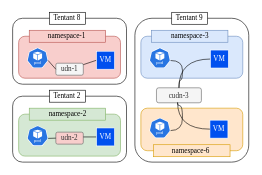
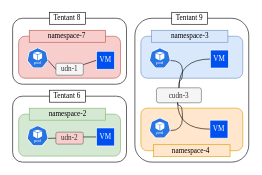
  <mxCell id="0" />
  <mxCell id="1" parent="0" />
  <mxCell id="2" value="" style="rounded=1;whiteSpace=wrap;html=1;shadow=0;fontFamily=Red Hat Text;" parent="1" vertex="1"><mxGeometry x="20" y="30" width="190" height="110" as="geometry" /></mxCell>
  <mxCell id="3" value="Tentant 8" style="text;html=1;align=center;verticalAlign=middle;whiteSpace=wrap;rounded=0;labelBackgroundColor=none;fontFamily=Red Hat Text;fillColor=default;strokeColor=default;shadow=0;" parent="1" vertex="1"><mxGeometry x="81.46" y="20" width="60" height="20" as="geometry" /></mxCell>
  <mxCell id="4" value="" style="rounded=1;whiteSpace=wrap;html=1;fillColor=#f8cecc;strokeColor=#b85450;shadow=0;fontFamily=Red Hat Text;" parent="1" vertex="1"><mxGeometry x="30" y="60" width="170" height="70" as="geometry" /></mxCell>
- <mxCell id="5" value="namespace-1&amp;nbsp;" style="text;html=1;align=center;verticalAlign=middle;whiteSpace=wrap;rounded=0;labelBackgroundColor=none;fontFamily=Red Hat Text;fillColor=#f8cecc;strokeColor=#b85450;shadow=0;" parent="1" vertex="1"><mxGeometry x="47.708" y="50" width="127.5" height="20" as="geometry" /></mxCell>
+ <mxCell id="5" value="namespace-7&amp;nbsp;" style="text;html=1;align=center;verticalAlign=middle;whiteSpace=wrap;rounded=0;labelBackgroundColor=none;fontFamily=Red Hat Text;fillColor=#f8cecc;strokeColor=#b85450;shadow=0;" parent="1" vertex="1"><mxGeometry x="47.708" y="50" width="127.5" height="20" as="geometry" /></mxCell>
  <mxCell id="6" value="udn-1" style="rounded=1;whiteSpace=wrap;html=1;fillColor=#f5f5f5;fontColor=#333333;strokeColor=#666666;fontFamily=Red Hat Text;shadow=0;" parent="1" vertex="1"><mxGeometry x="92.08" y="105" width="45.84" height="20" as="geometry" /></mxCell>
  <mxCell id="7" value="" style="edgeStyle=none;rounded=0;orthogonalLoop=1;jettySize=auto;html=1;endArrow=none;startFill=0;entryX=0;entryY=0.5;entryDx=0;entryDy=0;shadow=0;fontFamily=Red Hat Text;" parent="1" source="6" target="31" edge="1"><mxGeometry relative="1" as="geometry"><mxPoint x="155" y="100" as="targetPoint" /></mxGeometry></mxCell>
  <mxCell id="8" value="" style="aspect=fixed;html=1;dashed=0;whitespace=wrap;verticalLabelPosition=bottom;verticalAlign=top;fillColor=#2875E2;strokeColor=#ffffff;points=[[0.005,0.63,0],[0.1,0.2,0],[0.9,0.2,0],[0.5,0,0],[0.995,0.63,0],[0.72,0.99,0],[0.5,1,0],[0.28,0.99,0]];shape=mxgraph.kubernetes.icon2;kubernetesLabel=1;prIcon=pod;shadow=0;fontFamily=Red Hat Text;" parent="1" vertex="1"><mxGeometry x="44.003" y="79" width="35.42" height="34" as="geometry" /></mxCell>
  <mxCell id="9" value="" style="endArrow=none;html=1;rounded=0;exitX=0.995;exitY=0.63;exitDx=0;exitDy=0;exitPerimeter=0;startFill=0;entryX=0;entryY=0.5;entryDx=0;entryDy=0;shadow=0;fontFamily=Red Hat Text;" parent="1" source="8" target="6" edge="1"><mxGeometry width="50" height="50" relative="1" as="geometry"><mxPoint x="136.25" y="390" as="sourcePoint" /><mxPoint x="207.083" y="340" as="targetPoint" /></mxGeometry></mxCell>
  <mxCell id="10" value="" style="rounded=1;whiteSpace=wrap;html=1;shadow=0;fontFamily=Red Hat Text;" parent="1" vertex="1"><mxGeometry x="20" y="160" width="190" height="110" as="geometry" /></mxCell>
- <mxCell id="11" value="Tentant 2" style="text;html=1;align=center;verticalAlign=middle;whiteSpace=wrap;rounded=0;labelBackgroundColor=none;fontFamily=Red Hat Text;fillColor=default;strokeColor=default;shadow=0;" parent="1" vertex="1"><mxGeometry x="81.46" y="150" width="60" height="20" as="geometry" /></mxCell>
+ <mxCell id="11" value="Tentant 6" style="text;html=1;align=center;verticalAlign=middle;whiteSpace=wrap;rounded=0;labelBackgroundColor=none;fontFamily=Red Hat Text;fillColor=default;strokeColor=default;shadow=0;" parent="1" vertex="1"><mxGeometry x="81.46" y="150" width="60" height="20" as="geometry" /></mxCell>
  <mxCell id="12" value="" style="rounded=1;whiteSpace=wrap;html=1;fillColor=#d5e8d4;strokeColor=#82b366;align=left;shadow=0;fontFamily=Red Hat Text;" parent="1" vertex="1"><mxGeometry x="30" y="190" width="170" height="70" as="geometry" /></mxCell>
  <mxCell id="13" value="namespace-2" style="text;html=1;align=center;verticalAlign=middle;whiteSpace=wrap;rounded=0;labelBackgroundColor=none;fontFamily=Red Hat Text;fillColor=#d5e8d4;strokeColor=#82b366;shadow=0;" parent="1" vertex="1"><mxGeometry x="47.708" y="180" width="127.5" height="20" as="geometry" /></mxCell>
  <mxCell id="14" value="udn-2" style="rounded=1;whiteSpace=wrap;html=1;fillColor=#f8cecc;fontColor=#333333;strokeColor=#666666;fontFamily=Red Hat Text;shadow=0;" parent="1" vertex="1"><mxGeometry x="92.08" y="220" width="45.84" height="20" as="geometry" /></mxCell>
  <mxCell id="15" value="" style="edgeStyle=none;rounded=0;orthogonalLoop=1;jettySize=auto;html=1;endArrow=none;startFill=0;entryX=0;entryY=0.5;entryDx=0;entryDy=0;shadow=0;fontFamily=Red Hat Text;" parent="1" target="32" edge="1"><mxGeometry relative="1" as="geometry"><mxPoint x="138" y="228" as="sourcePoint" /><mxPoint x="160" y="228" as="targetPoint" /></mxGeometry></mxCell>
  <mxCell id="16" value="" style="aspect=fixed;html=1;dashed=0;whitespace=wrap;verticalLabelPosition=bottom;verticalAlign=top;fillColor=#2875E2;strokeColor=#ffffff;points=[[0.005,0.63,0],[0.1,0.2,0],[0.9,0.2,0],[0.5,0,0],[0.995,0.63,0],[0.72,0.99,0],[0.5,1,0],[0.28,0.99,0]];shape=mxgraph.kubernetes.icon2;kubernetesLabel=1;prIcon=pod;shadow=0;fontFamily=Red Hat Text;" parent="1" vertex="1"><mxGeometry x="44.003" y="209" width="35.42" height="34" as="geometry" /></mxCell>
  <mxCell id="17" value="" style="endArrow=none;html=1;rounded=0;exitX=0.995;exitY=0.63;exitDx=0;exitDy=0;exitPerimeter=0;startFill=0;entryX=0;entryY=0.5;entryDx=0;entryDy=0;shadow=0;fontFamily=Red Hat Text;" parent="1" source="16" target="14" edge="1"><mxGeometry width="50" height="50" relative="1" as="geometry"><mxPoint x="136.25" y="520" as="sourcePoint" /><mxPoint x="207.083" y="470" as="targetPoint" /></mxGeometry></mxCell>
  <mxCell id="18" value="" style="rounded=1;whiteSpace=wrap;html=1;shadow=0;fontFamily=Red Hat Text;" parent="1" vertex="1"><mxGeometry x="224" y="30" width="190" height="240" as="geometry" /></mxCell>
  <mxCell id="19" value="Tentant 9" style="text;html=1;align=center;verticalAlign=middle;whiteSpace=wrap;rounded=0;labelBackgroundColor=none;fontFamily=Red Hat Text;fillColor=default;strokeColor=default;shadow=0;" parent="1" vertex="1"><mxGeometry x="285.46" y="20" width="60" height="20" as="geometry" /></mxCell>
  <mxCell id="20" value="" style="rounded=1;whiteSpace=wrap;html=1;fillColor=#dae8fc;strokeColor=#6c8ebf;fontFamily=Red Hat Text;align=center;shadow=0;" parent="1" vertex="1"><mxGeometry x="234" y="60" width="170" height="70" as="geometry" /></mxCell>
  <mxCell id="21" value="namespace-3" style="text;html=1;align=center;verticalAlign=middle;whiteSpace=wrap;rounded=0;labelBackgroundColor=none;fontFamily=Red Hat Text;fillColor=#dae8fc;strokeColor=#6c8ebf;shadow=0;" parent="1" vertex="1"><mxGeometry x="251.708" y="50" width="127.5" height="20" as="geometry" /></mxCell>
  <mxCell id="22" value="cudn-3" style="rounded=1;whiteSpace=wrap;html=1;fillColor=#f5f5f5;fontColor=#333333;strokeColor=#666666;fontFamily=Red Hat Text;shadow=0;" parent="1" vertex="1"><mxGeometry x="260" y="146" width="75" height="25" as="geometry" /></mxCell>
  <mxCell id="23" value="" style="edgeStyle=orthogonalEdgeStyle;rounded=0;orthogonalLoop=1;jettySize=auto;html=1;endArrow=none;startFill=0;curved=1;exitX=0.995;exitY=0.63;exitDx=0;exitDy=0;exitPerimeter=0;shadow=0;fontFamily=Red Hat Text;" parent="1" source="24" target="22" edge="1"><mxGeometry relative="1" as="geometry" /></mxCell>
  <mxCell id="24" value="" style="aspect=fixed;html=1;dashed=0;whitespace=wrap;verticalLabelPosition=bottom;verticalAlign=top;fillColor=#2875E2;strokeColor=#ffffff;points=[[0.005,0.63,0],[0.1,0.2,0],[0.9,0.2,0],[0.5,0,0],[0.995,0.63,0],[0.72,0.99,0],[0.5,1,0],[0.28,0.99,0]];shape=mxgraph.kubernetes.icon2;kubernetesLabel=1;prIcon=pod;shadow=0;fontFamily=Red Hat Text;" parent="1" vertex="1"><mxGeometry x="248.003" y="79" width="35.42" height="34" as="geometry" /></mxCell>
  <mxCell id="25" value="" style="edgeStyle=orthogonalEdgeStyle;rounded=0;orthogonalLoop=1;jettySize=auto;html=1;entryX=0.5;entryY=0;entryDx=0;entryDy=0;exitX=0;exitY=0.5;exitDx=0;exitDy=0;curved=1;endArrow=none;startFill=0;shadow=0;fontFamily=Red Hat Text;" parent="1" source="30" target="22" edge="1"><mxGeometry relative="1" as="geometry"><mxPoint x="359.403" y="111" as="sourcePoint" /></mxGeometry></mxCell>
  <mxCell id="26" value="" style="rounded=1;whiteSpace=wrap;html=1;fillColor=#ffe6cc;strokeColor=#d79b00;shadow=0;fontFamily=Red Hat Text;" parent="1" vertex="1"><mxGeometry x="234" y="180" width="170" height="71" as="geometry" /></mxCell>
- <mxCell id="27" value="namespace-6&amp;nbsp;" style="text;html=1;align=center;verticalAlign=middle;whiteSpace=wrap;rounded=0;labelBackgroundColor=none;fontFamily=Red Hat Text;fillColor=#ffe6cc;strokeColor=#d79b00;shadow=0;" parent="1" vertex="1"><mxGeometry x="255.248" y="241" width="127.5" height="20" as="geometry" /></mxCell>
+ <mxCell id="27" value="namespace-4&amp;nbsp;" style="text;html=1;align=center;verticalAlign=middle;whiteSpace=wrap;rounded=0;labelBackgroundColor=none;fontFamily=Red Hat Text;fillColor=#ffe6cc;strokeColor=#d79b00;shadow=0;" parent="1" vertex="1"><mxGeometry x="255.248" y="241" width="127.5" height="20" as="geometry" /></mxCell>
  <mxCell id="28" value="" style="edgeStyle=orthogonalEdgeStyle;rounded=0;orthogonalLoop=1;jettySize=auto;html=1;entryX=0.467;entryY=1.017;entryDx=0;entryDy=0;entryPerimeter=0;exitX=0.995;exitY=0.63;exitDx=0;exitDy=0;exitPerimeter=0;curved=1;endArrow=none;startFill=0;shadow=0;fontFamily=Red Hat Text;" parent="1" source="29" target="22" edge="1"><mxGeometry relative="1" as="geometry" /></mxCell>
  <mxCell id="29" value="" style="aspect=fixed;html=1;dashed=0;whitespace=wrap;verticalLabelPosition=bottom;verticalAlign=top;fillColor=#2875E2;strokeColor=#ffffff;points=[[0.005,0.63,0],[0.1,0.2,0],[0.9,0.2,0],[0.5,0,0],[0.995,0.63,0],[0.72,0.99,0],[0.5,1,0],[0.28,0.99,0]];shape=mxgraph.kubernetes.icon2;kubernetesLabel=1;prIcon=pod;shadow=0;fontFamily=Red Hat Text;" parent="1" vertex="1"><mxGeometry x="248.003" y="196" width="35.42" height="34" as="geometry" /></mxCell>
  <mxCell id="30" value="VM" style="rounded=0;whiteSpace=wrap;html=1;fontFamily=Red Hat Text;fillColor=#0050ef;fontColor=#ffffff;strokeColor=#FFFFFF;shadow=0;" parent="1" vertex="1"><mxGeometry x="350" y="83" width="30" height="30" as="geometry" /></mxCell>
  <mxCell id="31" value="VM" style="rounded=0;whiteSpace=wrap;html=1;fontFamily=Red Hat Text;fillColor=#0050ef;fontColor=#ffffff;strokeColor=#FFFFFF;shadow=0;" parent="1" vertex="1"><mxGeometry x="160" y="85" width="30" height="30" as="geometry" /></mxCell>
  <mxCell id="32" value="VM" style="rounded=0;whiteSpace=wrap;html=1;fontFamily=Red Hat Text;fillColor=#0050ef;fontColor=#ffffff;strokeColor=#FFFFFF;shadow=0;" parent="1" vertex="1"><mxGeometry x="160" y="213" width="30" height="30" as="geometry" /></mxCell>
  <mxCell id="33" value="VM" style="rounded=0;whiteSpace=wrap;html=1;fontFamily=Red Hat Text;fillColor=#0050ef;fontColor=#ffffff;strokeColor=#FFFFFF;shadow=0;" parent="1" vertex="1"><mxGeometry x="349.21" y="200" width="30" height="30" as="geometry" /></mxCell>
  <mxCell id="34" value="" style="edgeStyle=orthogonalEdgeStyle;rounded=0;orthogonalLoop=1;jettySize=auto;html=1;entryX=0;entryY=0.5;entryDx=0;entryDy=0;exitX=0.469;exitY=0.958;exitDx=0;exitDy=0;exitPerimeter=0;curved=1;endArrow=none;startFill=0;shadow=0;fontFamily=Red Hat Text;" parent="1" source="22" target="33" edge="1"><mxGeometry relative="1" as="geometry"><mxPoint x="293" y="231" as="sourcePoint" /><mxPoint x="326" y="176" as="targetPoint" /></mxGeometry></mxCell>
